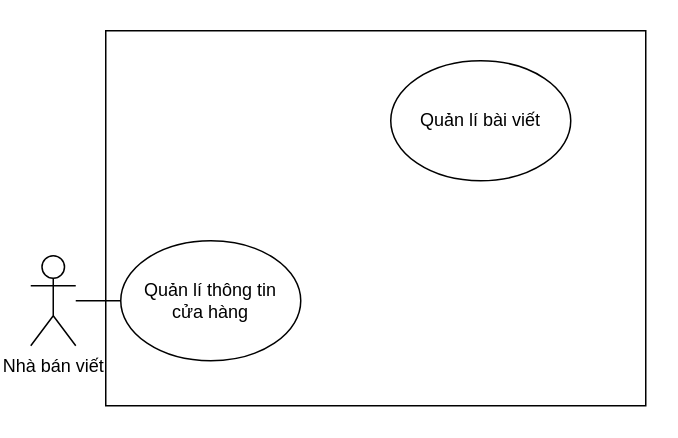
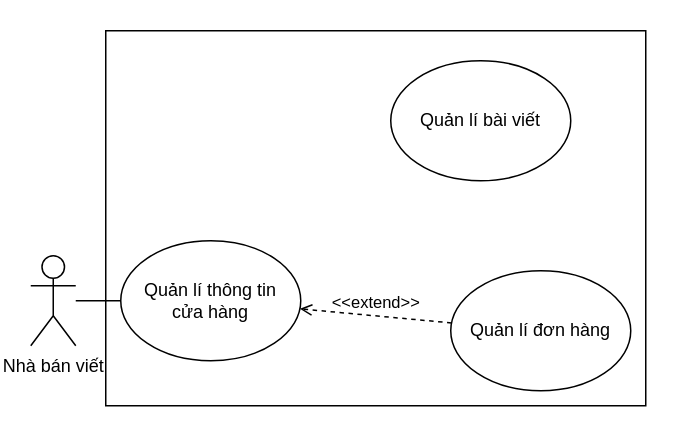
  <mxCell id="0" />
  <mxCell id="1" parent="0" />
  <mxCell id="2" value="" style="html=1;" parent="1" vertex="1"><mxGeometry x="70" y="20" width="360" height="250" as="geometry" /></mxCell>
  <mxCell id="3" value="Nhà bán viết" style="shape=umlActor;verticalLabelPosition=bottom;verticalAlign=top;html=1;outlineConnect=0;" parent="1" vertex="1"><mxGeometry x="20" y="170" width="30" height="60" as="geometry" /></mxCell>
  <mxCell id="4" value="Quản lí thông tin&lt;br&gt;cửa hàng" style="ellipse;whiteSpace=wrap;html=1;" parent="1" vertex="1"><mxGeometry x="80" y="160" width="120" height="80" as="geometry" /></mxCell>
  <mxCell id="5" value="" style="endArrow=none;html=1;rounded=0;entryX=0;entryY=0.5;entryDx=0;entryDy=0;endFill=0;" parent="1" source="3" target="4" edge="1"><mxGeometry width="50" height="50" relative="1" as="geometry"><mxPoint x="150" y="320" as="sourcePoint" /><mxPoint x="91.727" y="394.195" as="targetPoint" /></mxGeometry></mxCell>
  <mxCell id="6" value="Quản lí bài viết" style="ellipse;whiteSpace=wrap;html=1;" vertex="1" parent="1"><mxGeometry x="260" y="40" width="120" height="80" as="geometry" /></mxCell>
+ <mxCell id="7" value="Quản lí đơn hàng" style="ellipse;whiteSpace=wrap;html=1;" vertex="1" parent="1"><mxGeometry x="300" y="180" width="120" height="80" as="geometry" /></mxCell>
+ <mxCell id="8" value="&amp;lt;&amp;lt;extend&amp;gt;&amp;gt;" style="html=1;verticalAlign=bottom;labelBackgroundColor=none;endArrow=open;endFill=0;dashed=1;rounded=0;" edge="1" parent="1" source="7" target="4"><mxGeometry width="160" relative="1" as="geometry"><mxPoint x="287.496" y="118.233" as="sourcePoint" /><mxPoint x="192.426" y="181.716" as="targetPoint" /></mxGeometry></mxCell>
